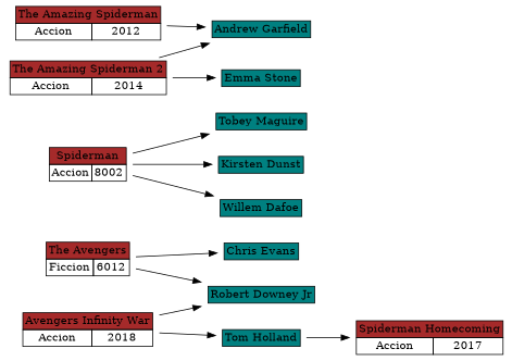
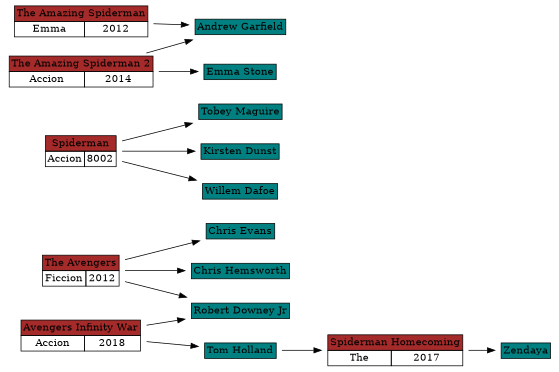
  digraph {
    rankdir=LR
    node [shape=none]
-   n1 [label=<<table border="0" cellspacing="0">        <tr><td border="1" colspan="2" bgcolor="brown">The Avengers</td></tr>        <tr><td border="1">Ficcion</td><td border="1">6012</td></tr>        </table>>]
+   n1 [label=<<table border="0" cellspacing="0">        <tr><td border="1" colspan="2" bgcolor="brown">The Avengers</td></tr>        <tr><td border="1">Ficcion</td><td border="1">2012</td></tr>        </table>>]
    n2 [label=<<table border="0" cellspacing="0">            <tr><td border="1" bgcolor="teal">Robert Downey Jr</td></tr>            </table>>]
    n3 [label=<<table border="0" cellspacing="0">            <tr><td border="1" bgcolor="teal">Chris Evans</td></tr>            </table>>]
+   n4 [label=<<table border="0" cellspacing="0">            <tr><td border="1" bgcolor="teal">Chris Hemsworth</td></tr>            </table>>]
    n5 [label=<<table border="0" cellspacing="0">        <tr><td border="1" colspan="2" bgcolor="brown">Spiderman</td></tr>        <tr><td border="1">Accion</td><td border="1">8002</td></tr>        </table>>]
    n6 [label=<<table border="0" cellspacing="0">            <tr><td border="1" bgcolor="teal">Tobey Maguire</td></tr>            </table>>]
    n7 [label=<<table border="0" cellspacing="0">            <tr><td border="1" bgcolor="teal">Kirsten Dunst</td></tr>            </table>>]
    n8 [label=<<table border="0" cellspacing="0">            <tr><td border="1" bgcolor="teal">Willem Dafoe</td></tr>            </table>>]
-   n9 [label=<<table border="0" cellspacing="0">        <tr><td border="1" colspan="2" bgcolor="brown">The Amazing Spiderman</td></tr>        <tr><td border="1">Accion</td><td border="1">2012</td></tr>        </table>>]
+   n9 [label=<<table border="0" cellspacing="0">        <tr><td border="1" colspan="2" bgcolor="brown">The Amazing Spiderman</td></tr>        <tr><td border="1">Emma</td><td border="1">2012</td></tr>        </table>>]
    n10 [label=<<table border="0" cellspacing="0">            <tr><td border="1" bgcolor="teal">Andrew Garfield</td></tr>            </table>>]
    n11 [label=<<table border="0" cellspacing="0">            <tr><td border="1" bgcolor="teal">Emma Stone</td></tr>            </table>>]
    n12 [label=<<table border="0" cellspacing="0">        <tr><td border="1" colspan="2" bgcolor="brown">The Amazing Spiderman 2</td></tr>        <tr><td border="1">Accion</td><td border="1">2014</td></tr>        </table>>]
-   n13 [label=<<table border="0" cellspacing="0">        <tr><td border="1" colspan="2" bgcolor="brown">Spiderman Homecoming</td></tr>        <tr><td border="1">Accion</td><td border="1">2017</td></tr>        </table>>]
+   n13 [label=<<table border="0" cellspacing="0">        <tr><td border="1" colspan="2" bgcolor="brown">Spiderman Homecoming</td></tr>        <tr><td border="1">The</td><td border="1">2017</td></tr>        </table>>]
+   n14 [label=<<table border="0" cellspacing="0">            <tr><td border="1" bgcolor="teal">Zendaya</td></tr>            </table>>]
    n15 [label=<<table border="0" cellspacing="0">            <tr><td border="1" bgcolor="teal">Tom Holland</td></tr>            </table>>]
    n16 [label=<<table border="0" cellspacing="0">        <tr><td border="1" colspan="2" bgcolor="brown">Avengers Infinity War</td></tr>        <tr><td border="1">Accion</td><td border="1">2018</td></tr>        </table>>]
    n1 -> n2
    n1 -> n3
+   n1 -> n4
    n5 -> n6
    n5 -> n7
    n5 -> n8
    n9 -> n10
    n12 -> n10
    n12 -> n11
+   n13 -> n14
    n15 -> n13
    n16 -> n2
    n16 -> n15
  }
